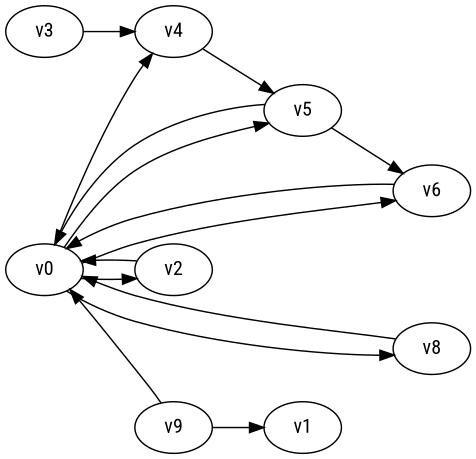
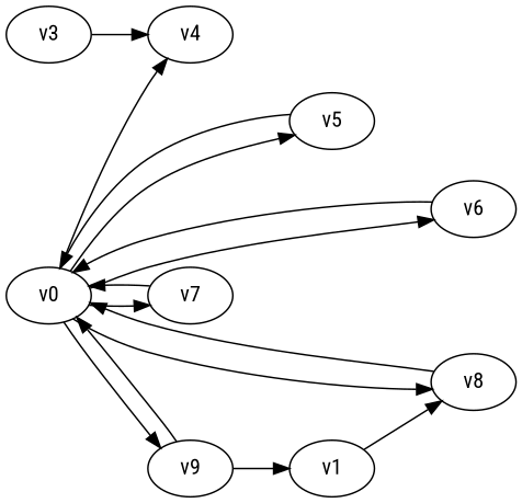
  digraph {
    fontname="Roboto Condensed"
    rankdir=LR
    node [fontname="Roboto Condensed" player=0 priority=3]
    edge [fontname="Roboto Condensed"]
    v0 [priority=12]
    v4 [priority=13]
    v5 [priority=2]
    v6
-   v7 [player=1 priority=17 label=v2]
+   v7 [player=1 priority=17]
    v8 [priority=5]
    v9 [player=1 priority=1]
    v1 [player=1]
    v3 [priority=18]
    v0 -> v4
    v0 -> v5
    v0 -> v6
    v0 -> v7
    v0 -> v8
-   v4 -> v5
+   v0 -> v9
    v5 -> v0
-   v5 -> v6
    v6 -> v0
    v7 -> v0
    v8 -> v0
    v9 -> v0
    v9 -> v1
+   v1 -> v8
    v3 -> v4
  }
